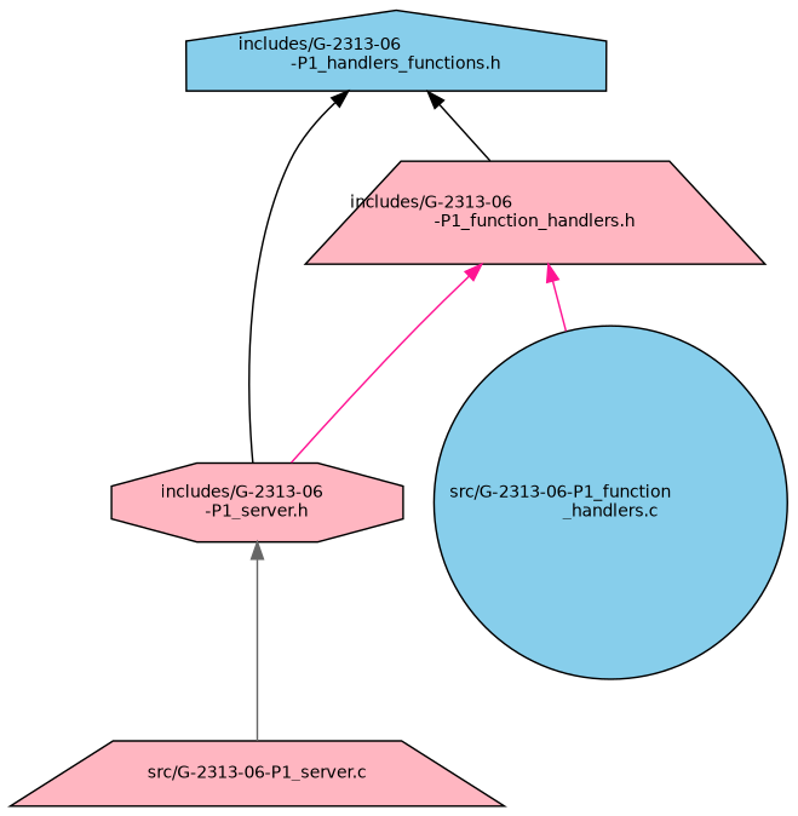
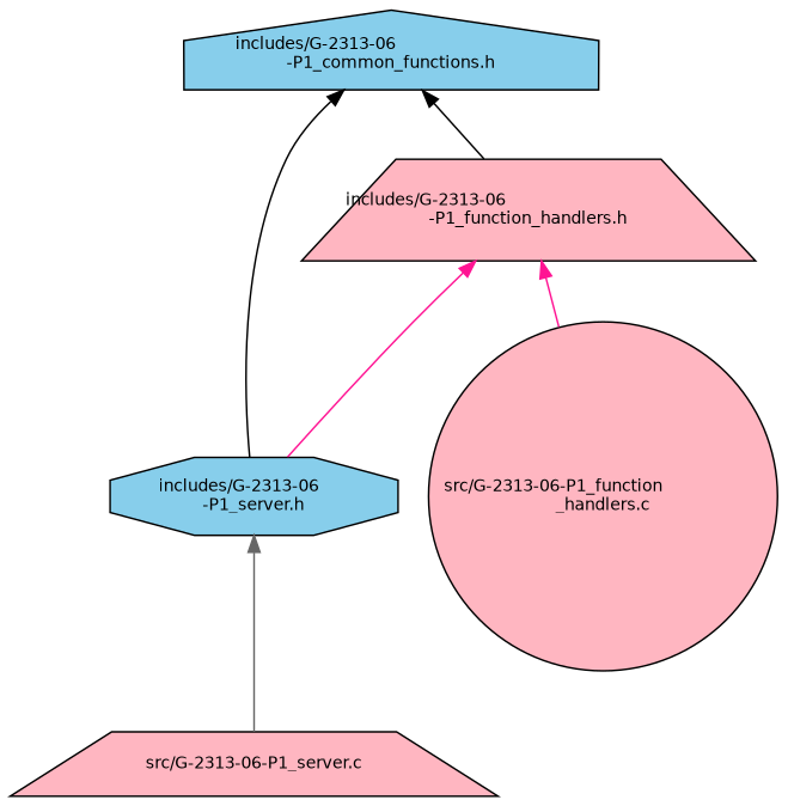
  digraph {
    node [color=black fillcolor=lightpink fontname=Helvetica fontsize=10 shape=trapezium style=filled]
    edge [color=black dir=back fontname=Helvetica fontsize=10 labelfontname=Helvetica labelfontsize=10 style=solid]
-   n1 [fillcolor=skyblue fontcolor=black height=0.2 label="includes/G-2313-06\l-P1_handlers_functions.h" shape=house width=0.4]
+   n1 [fillcolor=skyblue fontcolor=black height=0.2 label="includes/G-2313-06\l-P1_common_functions.h" shape=house width=0.4]
    n2 [height=0.2 label="includes/G-2313-06\l-P1_function_handlers.h" width=0.4]
-   n3 [height=0.2 label="includes/G-2313-06\l-P1_server.h" shape=octagon width=0.4]
-   n4 [fillcolor=skyblue height=0.2 label="src/G-2313-06-P1_function\l_handlers.c" shape=circle width=0.4]
+   n3 [fillcolor=skyblue height=0.2 label="includes/G-2313-06\l-P1_server.h" shape=octagon width=0.4]
+   n4 [height=0.2 label="src/G-2313-06-P1_function\l_handlers.c" shape=circle width=0.4]
    n5 [height=0.2 label="src/G-2313-06-P1_server.c" width=0.4]
    n1 -> n2
    n1 -> n3
    n2 -> n3 [color=deeppink]
    n2 -> n4 [color=deeppink]
    n3 -> n5 [color=gray40]
  }
